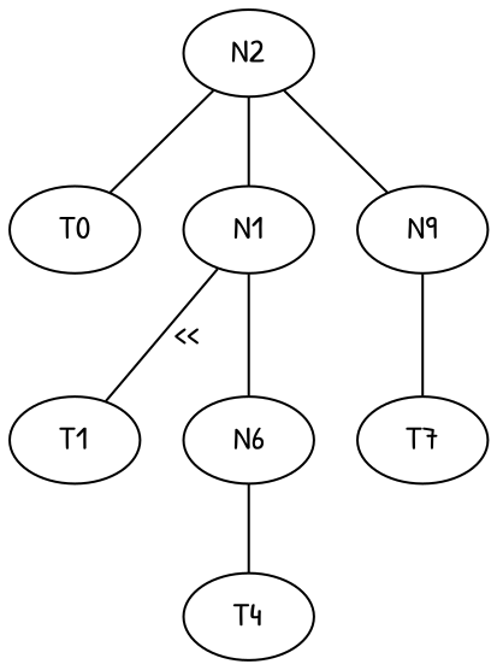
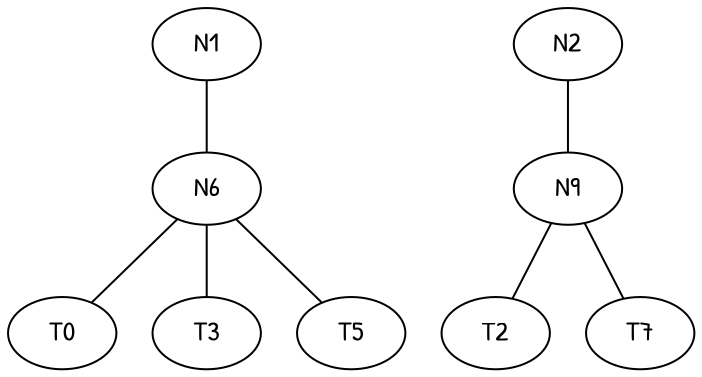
  digraph {
    fontname="Patrick Hand"
    node [fontname="Patrick Hand"]
    edge [arrowhead=none fontname="Patrick Hand"]
    n1 [label=T0]
    N2
    n3 [label=N1]
    N9
-   T1
    N6
+   T2
    n8 [label=T7]
-   T3 [label=T4]
-   N2 -> n1
-   N2 -> n3
+   T3
+   T5
+   N6 -> n1
    N2 -> N9
-   n3 -> T1 [label="<<"]
    n3 -> N6
+   N9 -> T2
    N9 -> n8
    N6 -> T3
+   N6 -> T5
  }
